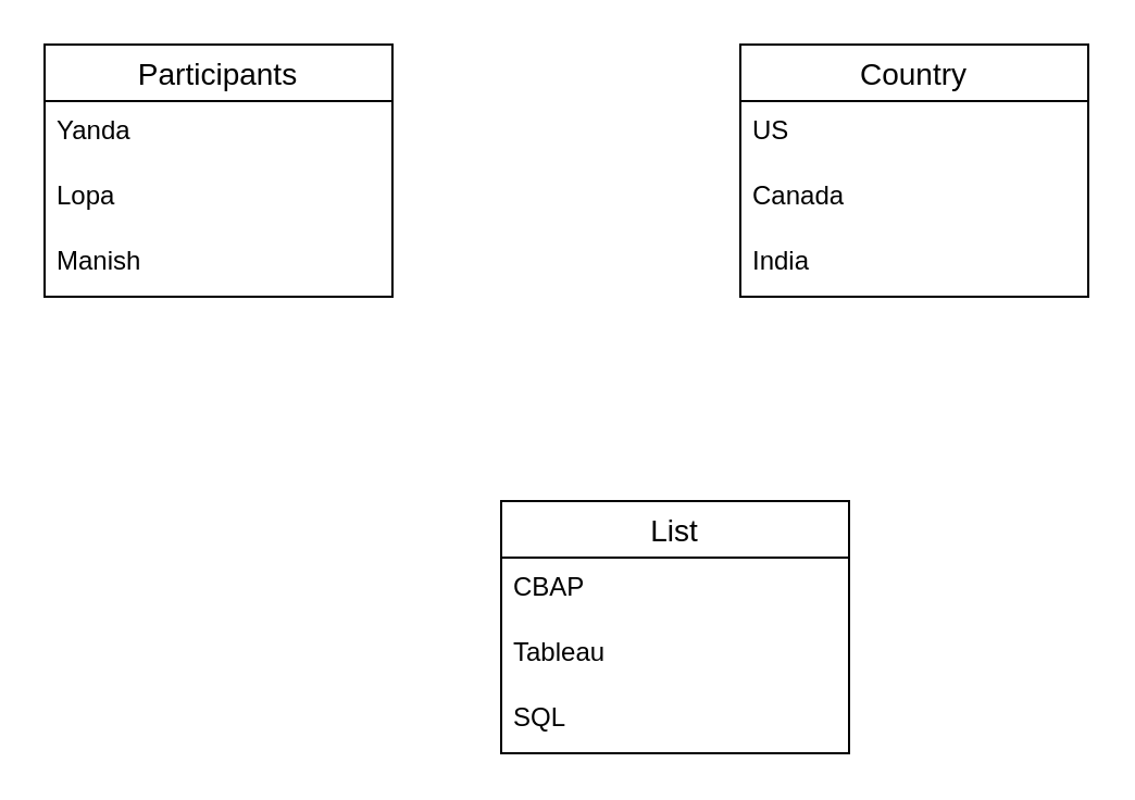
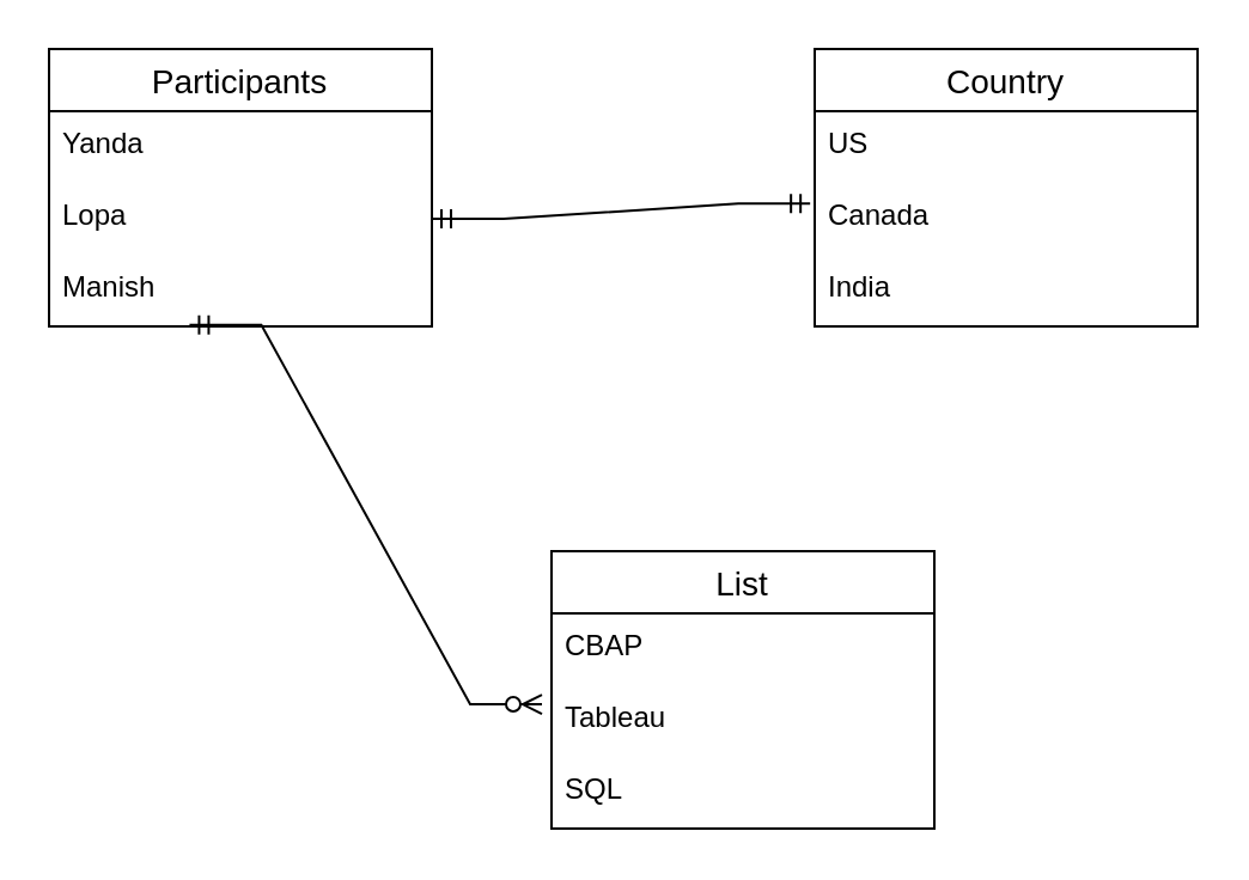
  <mxCell id="0" />
  <mxCell id="1" parent="0" />
  <mxCell id="2" value="Participants" style="swimlane;fontStyle=0;childLayout=stackLayout;horizontal=1;startSize=26;horizontalStack=0;resizeParent=1;resizeParentMax=0;resizeLast=0;collapsible=1;marginBottom=0;align=center;fontSize=14;" vertex="1" parent="1"><mxGeometry x="20" y="20" width="160" height="116" as="geometry" /></mxCell>
  <mxCell id="3" value="Yanda" style="text;strokeColor=none;fillColor=none;spacingLeft=4;spacingRight=4;overflow=hidden;rotatable=0;points=[[0,0.5],[1,0.5]];portConstraint=eastwest;fontSize=12;" vertex="1" parent="2"><mxGeometry y="26" width="160" height="30" as="geometry" /></mxCell>
  <mxCell id="4" value="Lopa" style="text;strokeColor=none;fillColor=none;spacingLeft=4;spacingRight=4;overflow=hidden;rotatable=0;points=[[0,0.5],[1,0.5]];portConstraint=eastwest;fontSize=12;" vertex="1" parent="2"><mxGeometry y="56" width="160" height="30" as="geometry" /></mxCell>
  <mxCell id="5" value="Manish" style="text;strokeColor=none;fillColor=none;spacingLeft=4;spacingRight=4;overflow=hidden;rotatable=0;points=[[0,0.5],[1,0.5]];portConstraint=eastwest;fontSize=12;" vertex="1" parent="2"><mxGeometry y="86" width="160" height="30" as="geometry" /></mxCell>
  <mxCell id="6" value="Country" style="swimlane;fontStyle=0;childLayout=stackLayout;horizontal=1;startSize=26;horizontalStack=0;resizeParent=1;resizeParentMax=0;resizeLast=0;collapsible=1;marginBottom=0;align=center;fontSize=14;" vertex="1" parent="1"><mxGeometry x="340" y="20" width="160" height="116" as="geometry" /></mxCell>
  <mxCell id="7" value="US" style="text;strokeColor=none;fillColor=none;spacingLeft=4;spacingRight=4;overflow=hidden;rotatable=0;points=[[0,0.5],[1,0.5]];portConstraint=eastwest;fontSize=12;" vertex="1" parent="6"><mxGeometry y="26" width="160" height="30" as="geometry" /></mxCell>
  <mxCell id="8" value="Canada" style="text;strokeColor=none;fillColor=none;spacingLeft=4;spacingRight=4;overflow=hidden;rotatable=0;points=[[0,0.5],[1,0.5]];portConstraint=eastwest;fontSize=12;" vertex="1" parent="6"><mxGeometry y="56" width="160" height="30" as="geometry" /></mxCell>
  <mxCell id="9" value="India" style="text;strokeColor=none;fillColor=none;spacingLeft=4;spacingRight=4;overflow=hidden;rotatable=0;points=[[0,0.5],[1,0.5]];portConstraint=eastwest;fontSize=12;" vertex="1" parent="6"><mxGeometry y="86" width="160" height="30" as="geometry" /></mxCell>
  <mxCell id="10" value="List" style="swimlane;fontStyle=0;childLayout=stackLayout;horizontal=1;startSize=26;horizontalStack=0;resizeParent=1;resizeParentMax=0;resizeLast=0;collapsible=1;marginBottom=0;align=center;fontSize=14;" vertex="1" parent="1"><mxGeometry x="230" y="230" width="160" height="116" as="geometry" /></mxCell>
  <mxCell id="11" value="CBAP" style="text;strokeColor=none;fillColor=none;spacingLeft=4;spacingRight=4;overflow=hidden;rotatable=0;points=[[0,0.5],[1,0.5]];portConstraint=eastwest;fontSize=12;" vertex="1" parent="10"><mxGeometry y="26" width="160" height="30" as="geometry" /></mxCell>
  <mxCell id="12" value="Tableau" style="text;strokeColor=none;fillColor=none;spacingLeft=4;spacingRight=4;overflow=hidden;rotatable=0;points=[[0,0.5],[1,0.5]];portConstraint=eastwest;fontSize=12;" vertex="1" parent="10"><mxGeometry y="56" width="160" height="30" as="geometry" /></mxCell>
  <mxCell id="13" value="SQL&#10;" style="text;strokeColor=none;fillColor=none;spacingLeft=4;spacingRight=4;overflow=hidden;rotatable=0;points=[[0,0.5],[1,0.5]];portConstraint=eastwest;fontSize=12;" vertex="1" parent="10"><mxGeometry y="86" width="160" height="30" as="geometry" /></mxCell>
+ <mxCell id="14" value="" style="edgeStyle=entityRelationEdgeStyle;fontSize=12;html=1;endArrow=ERmandOne;startArrow=ERmandOne;rounded=0;entryX=-0.012;entryY=0.289;entryDx=0;entryDy=0;entryPerimeter=0;exitX=1;exitY=0.5;exitDx=0;exitDy=0;" edge="1" parent="1" source="4" target="8"><mxGeometry width="100" height="100" relative="1" as="geometry"><mxPoint x="210" y="130" as="sourcePoint" /><mxPoint x="310" y="30" as="targetPoint" /></mxGeometry></mxCell>
+ <mxCell id="15" value="" style="edgeStyle=entityRelationEdgeStyle;fontSize=12;html=1;endArrow=ERzeroToMany;startArrow=ERmandOne;rounded=0;entryX=-0.025;entryY=0.267;entryDx=0;entryDy=0;entryPerimeter=0;exitX=0.367;exitY=0.978;exitDx=0;exitDy=0;exitPerimeter=0;" edge="1" parent="1" source="5" target="12"><mxGeometry width="100" height="100" relative="1" as="geometry"><mxPoint x="60" y="290" as="sourcePoint" /><mxPoint x="160" y="190" as="targetPoint" /></mxGeometry></mxCell>
